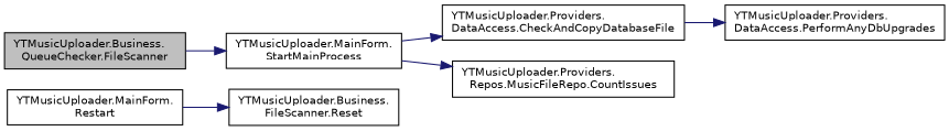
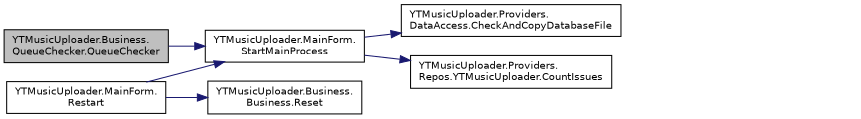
  digraph {
    rankdir=LR
    node [color=black fillcolor=white fontname=Helvetica fontsize=10 shape=record style=filled]
    edge [color=midnightblue fontname=Helvetica fontsize=10 labelfontname=Helvetica labelfontsize=10 style=solid]
-   n1 [fillcolor=grey75 fontcolor=black height=0.2 label="YTMusicUploader.Business.\lQueueChecker.FileScanner" width=0.4]
+   n1 [fillcolor=grey75 fontcolor=black height=0.2 label="YTMusicUploader.Business.\lQueueChecker.QueueChecker" width=0.4]
    n2 [height=0.2 label="YTMusicUploader.MainForm.\lStartMainProcess" width=0.4]
    n3 [height=0.2 label="YTMusicUploader.MainForm.\lRestart" width=0.4]
-   n4 [height=0.2 label="YTMusicUploader.Business.\lFileScanner.Reset" width=0.4]
+   n4 [height=0.2 label="YTMusicUploader.Business.\lBusiness.Reset" width=0.4]
    n5 [height=0.2 label="YTMusicUploader.Providers.\lDataAccess.CheckAndCopyDatabaseFile" width=0.4]
-   n6 [height=0.2 label="YTMusicUploader.Providers.\lRepos.MusicFileRepo.CountIssues" width=0.4]
-   n7 [height=0.2 label="YTMusicUploader.Providers.\lDataAccess.PerformAnyDbUpgrades" width=0.4]
+   n6 [height=0.2 label="YTMusicUploader.Providers.\lRepos.YTMusicUploader.CountIssues" width=0.4]
    n1 -> n2
    n2 -> n5
    n2 -> n6
+   n3 -> n2
    n3 -> n4
-   n5 -> n7
  }
